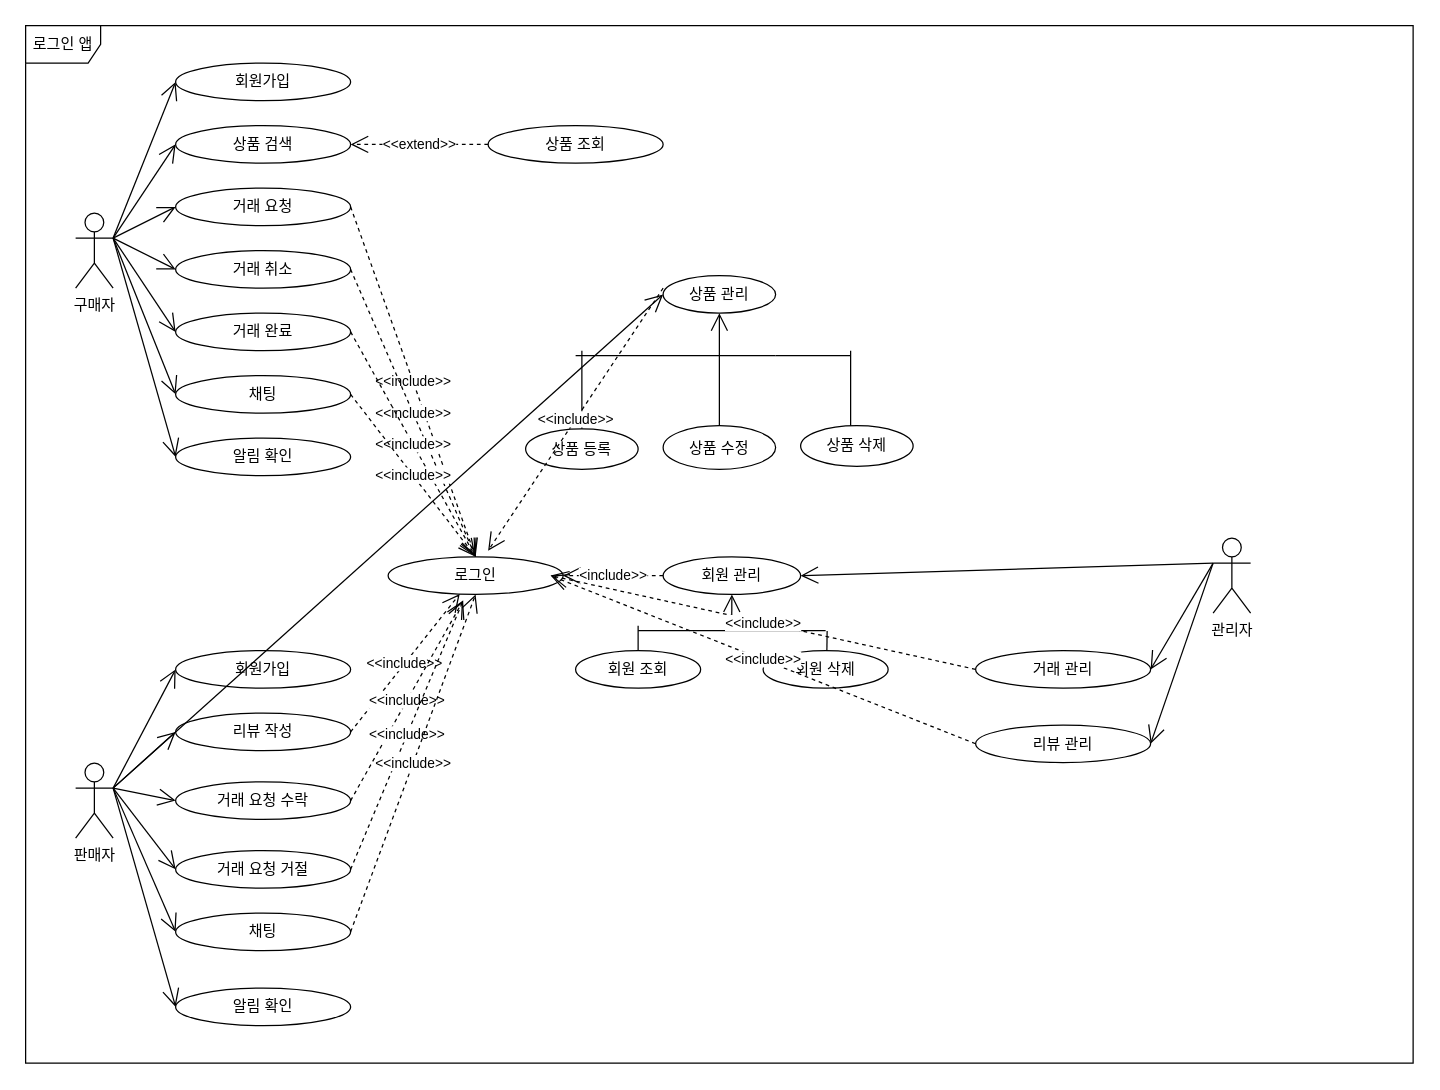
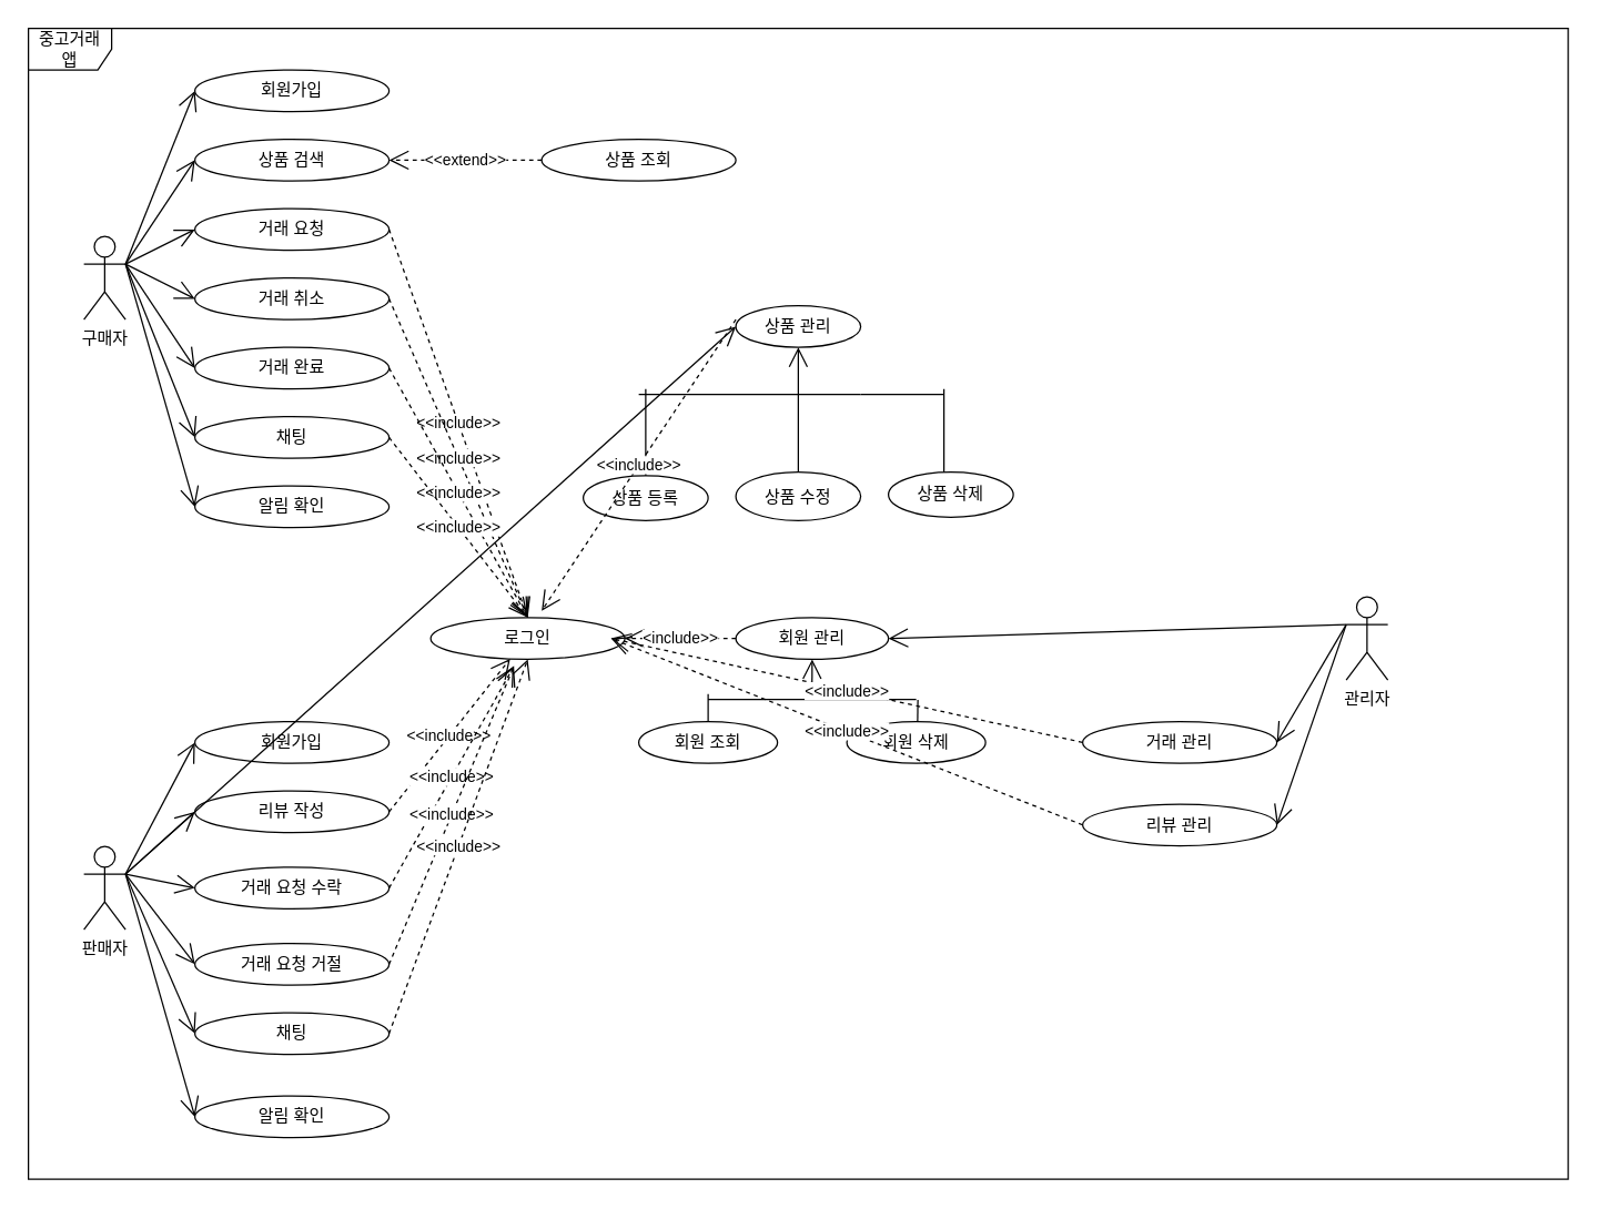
  <mxCell id="0" />
  <mxCell id="1" parent="0" />
  <mxCell id="2" value="구매자" style="shape=umlActor;verticalLabelPosition=bottom;verticalAlign=top;html=1;" vertex="1" parent="1"><mxGeometry x="60" y="170" width="30" height="60" as="geometry" /></mxCell>
  <mxCell id="3" value="회원가입" style="ellipse;whiteSpace=wrap;html=1;" vertex="1" parent="1"><mxGeometry x="140" y="50" width="140" height="30" as="geometry" /></mxCell>
  <mxCell id="4" value="상품 검색" style="ellipse;whiteSpace=wrap;html=1;" vertex="1" parent="1"><mxGeometry x="140" y="100" width="140" height="30" as="geometry" /></mxCell>
  <mxCell id="5" value="상품 조회" style="ellipse;whiteSpace=wrap;html=1;" vertex="1" parent="1"><mxGeometry x="390" y="100" width="140" height="30" as="geometry" /></mxCell>
  <mxCell id="6" value="거래 요청" style="ellipse;whiteSpace=wrap;html=1;" vertex="1" parent="1"><mxGeometry x="140" y="150" width="140" height="30" as="geometry" /></mxCell>
  <mxCell id="7" value="거래 취소" style="ellipse;whiteSpace=wrap;html=1;" vertex="1" parent="1"><mxGeometry x="140" y="200" width="140" height="30" as="geometry" /></mxCell>
  <mxCell id="8" value="거래 완료" style="ellipse;whiteSpace=wrap;html=1;" vertex="1" parent="1"><mxGeometry x="140" y="250" width="140" height="30" as="geometry" /></mxCell>
  <mxCell id="9" value="채팅" style="ellipse;whiteSpace=wrap;html=1;" vertex="1" parent="1"><mxGeometry x="140" y="300" width="140" height="30" as="geometry" /></mxCell>
  <mxCell id="10" value="알림 확인" style="ellipse;whiteSpace=wrap;html=1;" vertex="1" parent="1"><mxGeometry x="140" y="350" width="140" height="30" as="geometry" /></mxCell>
  <mxCell id="11" value="판매자" style="shape=umlActor;verticalLabelPosition=bottom;verticalAlign=top;html=1;" vertex="1" parent="1"><mxGeometry x="60" y="610" width="30" height="60" as="geometry" /></mxCell>
  <mxCell id="12" value="상품 등록" style="ellipse;whiteSpace=wrap;html=1;" vertex="1" parent="1"><mxGeometry x="420" y="342.5" width="90" height="32.5" as="geometry" /></mxCell>
  <mxCell id="13" value="거래 요청 거절" style="ellipse;whiteSpace=wrap;html=1;" vertex="1" parent="1"><mxGeometry x="140" y="680" width="140" height="30" as="geometry" /></mxCell>
  <mxCell id="14" value="상품 삭제" style="ellipse;whiteSpace=wrap;html=1;" vertex="1" parent="1"><mxGeometry x="640" y="340" width="90" height="32.5" as="geometry" /></mxCell>
  <mxCell id="15" value="거래 요청 수락" style="ellipse;whiteSpace=wrap;html=1;" vertex="1" parent="1"><mxGeometry x="140" y="625" width="140" height="30" as="geometry" /></mxCell>
  <mxCell id="16" value="상품 수정" style="ellipse;whiteSpace=wrap;html=1;" vertex="1" parent="1"><mxGeometry x="530" y="340" width="90" height="35" as="geometry" /></mxCell>
  <mxCell id="17" value="채팅" style="ellipse;whiteSpace=wrap;html=1;" vertex="1" parent="1"><mxGeometry x="140" y="730" width="140" height="30" as="geometry" /></mxCell>
  <mxCell id="18" value="알림 확인" style="ellipse;whiteSpace=wrap;html=1;" vertex="1" parent="1"><mxGeometry x="140" y="790" width="140" height="30" as="geometry" /></mxCell>
  <mxCell id="19" value="관리자" style="shape=umlActor;verticalLabelPosition=bottom;verticalAlign=top;html=1;" vertex="1" parent="1"><mxGeometry x="970" y="430" width="30" height="60" as="geometry" /></mxCell>
  <mxCell id="20" value="회원 관리" style="ellipse;whiteSpace=wrap;html=1;" vertex="1" parent="1"><mxGeometry x="530" y="445" width="110" height="30" as="geometry" /></mxCell>
  <mxCell id="21" value="상품 관리" style="ellipse;whiteSpace=wrap;html=1;" vertex="1" parent="1"><mxGeometry x="530" y="220" width="90" height="30" as="geometry" /></mxCell>
  <mxCell id="22" value="거래 관리" style="ellipse;whiteSpace=wrap;html=1;" vertex="1" parent="1"><mxGeometry x="780" y="520" width="140" height="30" as="geometry" /></mxCell>
  <mxCell id="23" value="리뷰 관리" style="ellipse;whiteSpace=wrap;html=1;" vertex="1" parent="1"><mxGeometry x="780" y="579.5" width="140" height="30" as="geometry" /></mxCell>
  <mxCell id="24" value="리뷰 작성" style="ellipse;whiteSpace=wrap;html=1;" vertex="1" parent="1"><mxGeometry x="140" y="570" width="140" height="30" as="geometry" /></mxCell>
  <mxCell id="25" value="회원가입" style="ellipse;whiteSpace=wrap;html=1;" vertex="1" parent="1"><mxGeometry x="140" y="520" width="140" height="30" as="geometry" /></mxCell>
  <mxCell id="26" value="" style="endArrow=open;endFill=1;endSize=12;html=1;rounded=0;exitX=0.5;exitY=0;exitDx=0;exitDy=0;entryX=0.5;entryY=1;entryDx=0;entryDy=0;" edge="1" parent="1" source="16" target="21"><mxGeometry width="160" relative="1" as="geometry"><mxPoint x="540" y="280" as="sourcePoint" /><mxPoint x="700" y="280" as="targetPoint" /></mxGeometry></mxCell>
  <mxCell id="27" value="" style="line;strokeWidth=1;fillColor=none;align=left;verticalAlign=middle;spacingTop=-1;spacingLeft=3;spacingRight=3;rotatable=0;labelPosition=right;points=[];portConstraint=eastwest;strokeColor=inherit;" vertex="1" parent="1"><mxGeometry x="460" y="280" width="160" height="8" as="geometry" /></mxCell>
  <mxCell id="28" value="" style="endArrow=none;html=1;rounded=0;exitX=0.5;exitY=0;exitDx=0;exitDy=0;" edge="1" parent="1" source="12"><mxGeometry width="50" height="50" relative="1" as="geometry"><mxPoint x="390" y="330" as="sourcePoint" /><mxPoint x="465" y="280" as="targetPoint" /><Array as="points"><mxPoint x="465" y="300" /></Array></mxGeometry></mxCell>
  <mxCell id="29" value="" style="line;strokeWidth=1;fillColor=none;align=left;verticalAlign=middle;spacingTop=-1;spacingLeft=3;spacingRight=3;rotatable=0;labelPosition=right;points=[];portConstraint=eastwest;strokeColor=inherit;" vertex="1" parent="1"><mxGeometry x="620" y="280" width="60" height="8" as="geometry" /></mxCell>
  <mxCell id="30" value="" style="endArrow=none;html=1;rounded=0;" edge="1" parent="1"><mxGeometry width="50" height="50" relative="1" as="geometry"><mxPoint x="680" y="340" as="sourcePoint" /><mxPoint x="680" y="280" as="targetPoint" /><Array as="points" /></mxGeometry></mxCell>
  <mxCell id="31" value="" style="endArrow=open;endFill=1;endSize=12;html=1;rounded=0;exitX=0;exitY=0.333;exitDx=0;exitDy=0;exitPerimeter=0;entryX=1;entryY=0.5;entryDx=0;entryDy=0;" edge="1" parent="1" source="19" target="20"><mxGeometry width="160" relative="1" as="geometry"><mxPoint x="740" y="440" as="sourcePoint" /><mxPoint x="900" y="440" as="targetPoint" /></mxGeometry></mxCell>
  <mxCell id="32" value="" style="endArrow=open;endFill=1;endSize=12;html=1;rounded=0;entryX=1;entryY=0.5;entryDx=0;entryDy=0;" edge="1" parent="1" target="22"><mxGeometry width="160" relative="1" as="geometry"><mxPoint x="970" y="450" as="sourcePoint" /><mxPoint x="830" y="420" as="targetPoint" /></mxGeometry></mxCell>
  <mxCell id="33" value="" style="endArrow=open;endFill=1;endSize=12;html=1;rounded=0;entryX=1;entryY=0.5;entryDx=0;entryDy=0;exitX=0;exitY=0.333;exitDx=0;exitDy=0;exitPerimeter=0;" edge="1" parent="1" source="19" target="23"><mxGeometry width="160" relative="1" as="geometry"><mxPoint x="970" y="460" as="sourcePoint" /><mxPoint x="830" y="650" as="targetPoint" /></mxGeometry></mxCell>
  <mxCell id="34" value="" style="endArrow=open;endFill=1;endSize=12;html=1;rounded=0;exitX=1;exitY=0.333;exitDx=0;exitDy=0;exitPerimeter=0;entryX=0;entryY=0.5;entryDx=0;entryDy=0;" edge="1" parent="1" source="2" target="3"><mxGeometry width="160" relative="1" as="geometry"><mxPoint x="130" y="200" as="sourcePoint" /><mxPoint x="290" y="200" as="targetPoint" /></mxGeometry></mxCell>
  <mxCell id="35" value="" style="endArrow=open;endFill=1;endSize=12;html=1;rounded=0;entryX=0;entryY=0.5;entryDx=0;entryDy=0;" edge="1" parent="1" target="4"><mxGeometry width="160" relative="1" as="geometry"><mxPoint x="90" y="190" as="sourcePoint" /><mxPoint x="290" y="200" as="targetPoint" /></mxGeometry></mxCell>
  <mxCell id="36" value="" style="endArrow=open;endFill=1;endSize=12;html=1;rounded=0;exitX=1;exitY=0.333;exitDx=0;exitDy=0;exitPerimeter=0;entryX=0;entryY=0.5;entryDx=0;entryDy=0;" edge="1" parent="1" source="2" target="6"><mxGeometry width="160" relative="1" as="geometry"><mxPoint x="130" y="200" as="sourcePoint" /><mxPoint x="290" y="200" as="targetPoint" /></mxGeometry></mxCell>
  <mxCell id="37" value="" style="endArrow=open;endFill=1;endSize=12;html=1;rounded=0;exitX=1;exitY=0.333;exitDx=0;exitDy=0;exitPerimeter=0;entryX=0;entryY=0.5;entryDx=0;entryDy=0;" edge="1" parent="1" source="2" target="7"><mxGeometry width="160" relative="1" as="geometry"><mxPoint x="130" y="200" as="sourcePoint" /><mxPoint x="290" y="200" as="targetPoint" /></mxGeometry></mxCell>
  <mxCell id="38" value="" style="endArrow=open;endFill=1;endSize=12;html=1;rounded=0;entryX=0;entryY=0.5;entryDx=0;entryDy=0;" edge="1" parent="1" target="8"><mxGeometry width="160" relative="1" as="geometry"><mxPoint x="90" y="190" as="sourcePoint" /><mxPoint x="290" y="200" as="targetPoint" /></mxGeometry></mxCell>
  <mxCell id="39" value="" style="endArrow=open;endFill=1;endSize=12;html=1;rounded=0;exitX=1;exitY=0.333;exitDx=0;exitDy=0;exitPerimeter=0;entryX=0;entryY=0.5;entryDx=0;entryDy=0;" edge="1" parent="1" source="2" target="9"><mxGeometry width="160" relative="1" as="geometry"><mxPoint x="130" y="200" as="sourcePoint" /><mxPoint x="290" y="200" as="targetPoint" /></mxGeometry></mxCell>
  <mxCell id="40" value="" style="endArrow=open;endFill=1;endSize=12;html=1;rounded=0;exitX=1;exitY=0.333;exitDx=0;exitDy=0;exitPerimeter=0;entryX=0;entryY=0.5;entryDx=0;entryDy=0;" edge="1" parent="1" source="2" target="10"><mxGeometry width="160" relative="1" as="geometry"><mxPoint x="130" y="200" as="sourcePoint" /><mxPoint x="310" y="260" as="targetPoint" /><Array as="points" /></mxGeometry></mxCell>
  <mxCell id="41" value="" style="endArrow=open;endFill=1;endSize=12;html=1;rounded=0;exitX=1;exitY=0.333;exitDx=0;exitDy=0;exitPerimeter=0;entryX=0;entryY=0.5;entryDx=0;entryDy=0;" edge="1" parent="1" source="11" target="25"><mxGeometry width="160" relative="1" as="geometry"><mxPoint x="130" y="700" as="sourcePoint" /><mxPoint x="290" y="700" as="targetPoint" /></mxGeometry></mxCell>
  <mxCell id="42" value="" style="endArrow=open;endFill=1;endSize=12;html=1;rounded=0;entryX=0;entryY=0.5;entryDx=0;entryDy=0;" edge="1" parent="1" target="24"><mxGeometry width="160" relative="1" as="geometry"><mxPoint x="90" y="630" as="sourcePoint" /><mxPoint x="290" y="700" as="targetPoint" /></mxGeometry></mxCell>
  <mxCell id="43" value="" style="endArrow=open;endFill=1;endSize=12;html=1;rounded=0;exitX=1;exitY=0.333;exitDx=0;exitDy=0;exitPerimeter=0;entryX=0;entryY=0.5;entryDx=0;entryDy=0;" edge="1" parent="1" source="11" target="15"><mxGeometry width="160" relative="1" as="geometry"><mxPoint x="130" y="700" as="sourcePoint" /><mxPoint x="290" y="700" as="targetPoint" /></mxGeometry></mxCell>
  <mxCell id="44" value="" style="endArrow=open;endFill=1;endSize=12;html=1;rounded=0;entryX=0;entryY=0.5;entryDx=0;entryDy=0;" edge="1" parent="1" target="13"><mxGeometry width="160" relative="1" as="geometry"><mxPoint x="90" y="630" as="sourcePoint" /><mxPoint x="290" y="700" as="targetPoint" /></mxGeometry></mxCell>
  <mxCell id="45" value="" style="endArrow=open;endFill=1;endSize=12;html=1;rounded=0;entryX=0;entryY=0.5;entryDx=0;entryDy=0;" edge="1" parent="1" target="17"><mxGeometry width="160" relative="1" as="geometry"><mxPoint x="90" y="630" as="sourcePoint" /><mxPoint x="290" y="700" as="targetPoint" /></mxGeometry></mxCell>
  <mxCell id="46" value="" style="endArrow=open;endFill=1;endSize=12;html=1;rounded=0;exitX=1;exitY=0.333;exitDx=0;exitDy=0;exitPerimeter=0;entryX=0;entryY=0.5;entryDx=0;entryDy=0;" edge="1" parent="1" source="11" target="18"><mxGeometry width="160" relative="1" as="geometry"><mxPoint x="130" y="700" as="sourcePoint" /><mxPoint x="290" y="700" as="targetPoint" /></mxGeometry></mxCell>
  <mxCell id="47" value="회원 삭제" style="ellipse;whiteSpace=wrap;html=1;" vertex="1" parent="1"><mxGeometry x="610" y="520" width="100" height="30" as="geometry" /></mxCell>
  <mxCell id="48" value="" style="line;strokeWidth=1;fillColor=none;align=left;verticalAlign=middle;spacingTop=-1;spacingLeft=3;spacingRight=3;rotatable=0;labelPosition=right;points=[];portConstraint=eastwest;strokeColor=inherit;" vertex="1" parent="1"><mxGeometry x="510" y="500" width="150" height="8" as="geometry" /></mxCell>
  <mxCell id="49" value="" style="endArrow=none;html=1;rounded=0;exitX=0.5;exitY=0;exitDx=0;exitDy=0;" edge="1" parent="1" source="53"><mxGeometry width="50" height="50" relative="1" as="geometry"><mxPoint x="511" y="550" as="sourcePoint" /><mxPoint x="510" y="500" as="targetPoint" /></mxGeometry></mxCell>
  <mxCell id="50" value="" style="endArrow=none;html=1;rounded=0;entryX=1.008;entryY=0.542;entryDx=0;entryDy=0;entryPerimeter=0;" edge="1" parent="1" target="48"><mxGeometry width="50" height="50" relative="1" as="geometry"><mxPoint x="661" y="520" as="sourcePoint" /><mxPoint x="520" y="504" as="targetPoint" /><Array as="points" /></mxGeometry></mxCell>
  <mxCell id="51" value="" style="endArrow=open;endFill=1;endSize=12;html=1;rounded=0;exitX=0.499;exitY=0.319;exitDx=0;exitDy=0;exitPerimeter=0;entryX=0.5;entryY=1;entryDx=0;entryDy=0;" edge="1" parent="1" source="48" target="20"><mxGeometry width="160" relative="1" as="geometry"><mxPoint x="880" y="400" as="sourcePoint" /><mxPoint x="1040" y="400" as="targetPoint" /></mxGeometry></mxCell>
  <mxCell id="52" value="" style="endArrow=none;html=1;rounded=0;entryX=0.5;entryY=0;entryDx=0;entryDy=0;" edge="1" parent="1" target="53"><mxGeometry width="50" height="50" relative="1" as="geometry"><mxPoint x="511" y="550" as="sourcePoint" /><mxPoint x="470" y="550" as="targetPoint" /></mxGeometry></mxCell>
  <mxCell id="53" value="회원 조회" style="ellipse;whiteSpace=wrap;html=1;" vertex="1" parent="1"><mxGeometry x="460" y="520" width="100" height="30" as="geometry" /></mxCell>
  <mxCell id="54" value="&amp;lt;&amp;lt;extend&amp;gt;&amp;gt;" style="endArrow=open;endSize=12;dashed=1;html=1;rounded=0;exitX=0;exitY=0.5;exitDx=0;exitDy=0;entryX=1;entryY=0.5;entryDx=0;entryDy=0;" edge="1" parent="1" source="5" target="4"><mxGeometry width="160" relative="1" as="geometry"><mxPoint x="300" y="180" as="sourcePoint" /><mxPoint x="460" y="180" as="targetPoint" /><Array as="points" /></mxGeometry></mxCell>
  <mxCell id="55" value="로그인" style="ellipse;whiteSpace=wrap;html=1;" vertex="1" parent="1"><mxGeometry x="310" y="445" width="140" height="30" as="geometry" /></mxCell>
  <mxCell id="56" value="" style="endArrow=open;endFill=1;endSize=12;html=1;rounded=0;exitX=1;exitY=0.333;exitDx=0;exitDy=0;exitPerimeter=0;" edge="1" parent="1" source="11"><mxGeometry width="160" relative="1" as="geometry"><mxPoint x="40" y="360" as="sourcePoint" /><mxPoint x="530" y="235" as="targetPoint" /></mxGeometry></mxCell>
  <mxCell id="57" value="&amp;lt;&amp;lt;include&amp;gt;&amp;gt;" style="endArrow=open;endSize=12;dashed=1;html=1;rounded=0;" edge="1" parent="1"><mxGeometry width="160" relative="1" as="geometry"><mxPoint x="530" y="230" as="sourcePoint" /><mxPoint x="390" y="440" as="targetPoint" /></mxGeometry></mxCell>
  <mxCell id="58" value="&amp;lt;&amp;lt;include&amp;gt;&amp;gt;" style="endArrow=open;endSize=12;dashed=1;html=1;rounded=0;exitX=1;exitY=0.5;exitDx=0;exitDy=0;entryX=0.5;entryY=0;entryDx=0;entryDy=0;" edge="1" parent="1" source="6" target="55"><mxGeometry width="160" relative="1" as="geometry"><mxPoint x="200" y="500" as="sourcePoint" /><mxPoint x="360" y="500" as="targetPoint" /></mxGeometry></mxCell>
  <mxCell id="59" value="&amp;lt;&amp;lt;include&amp;gt;&amp;gt;" style="endArrow=open;endSize=12;dashed=1;html=1;rounded=0;exitX=1;exitY=0.5;exitDx=0;exitDy=0;entryX=0.5;entryY=0;entryDx=0;entryDy=0;" edge="1" parent="1" source="7" target="55"><mxGeometry width="160" relative="1" as="geometry"><mxPoint x="200" y="500" as="sourcePoint" /><mxPoint x="360" y="500" as="targetPoint" /></mxGeometry></mxCell>
  <mxCell id="60" value="&amp;lt;&amp;lt;include&amp;gt;&amp;gt;" style="endArrow=open;endSize=12;dashed=1;html=1;rounded=0;exitX=1;exitY=0.5;exitDx=0;exitDy=0;entryX=0.5;entryY=0;entryDx=0;entryDy=0;" edge="1" parent="1" source="8" target="55"><mxGeometry width="160" relative="1" as="geometry"><mxPoint x="200" y="500" as="sourcePoint" /><mxPoint x="360" y="500" as="targetPoint" /></mxGeometry></mxCell>
  <mxCell id="61" value="&amp;lt;&amp;lt;include&amp;gt;&amp;gt;" style="endArrow=open;endSize=12;dashed=1;html=1;rounded=0;exitX=1;exitY=0.5;exitDx=0;exitDy=0;entryX=0.5;entryY=0;entryDx=0;entryDy=0;" edge="1" parent="1" source="9" target="55"><mxGeometry width="160" relative="1" as="geometry"><mxPoint x="200" y="500" as="sourcePoint" /><mxPoint x="360" y="500" as="targetPoint" /></mxGeometry></mxCell>
  <mxCell id="62" value="&amp;lt;&amp;lt;include&amp;gt;&amp;gt;" style="endArrow=open;endSize=12;dashed=1;html=1;rounded=0;exitX=1;exitY=0.5;exitDx=0;exitDy=0;entryX=0.409;entryY=0.99;entryDx=0;entryDy=0;entryPerimeter=0;" edge="1" parent="1" source="24" target="55"><mxGeometry width="160" relative="1" as="geometry"><mxPoint x="200" y="500" as="sourcePoint" /><mxPoint x="360" y="500" as="targetPoint" /></mxGeometry></mxCell>
  <mxCell id="63" value="&amp;lt;&amp;lt;include&amp;gt;&amp;gt;" style="endArrow=open;endSize=12;dashed=1;html=1;rounded=0;exitX=1;exitY=0.5;exitDx=0;exitDy=0;" edge="1" parent="1" source="15"><mxGeometry width="160" relative="1" as="geometry"><mxPoint x="200" y="500" as="sourcePoint" /><mxPoint x="370" y="480" as="targetPoint" /></mxGeometry></mxCell>
  <mxCell id="64" value="&amp;lt;&amp;lt;include&amp;gt;&amp;gt;" style="endArrow=open;endSize=12;dashed=1;html=1;rounded=0;exitX=1;exitY=0.5;exitDx=0;exitDy=0;" edge="1" parent="1" source="13"><mxGeometry width="160" relative="1" as="geometry"><mxPoint x="200" y="500" as="sourcePoint" /><mxPoint x="370" y="480" as="targetPoint" /></mxGeometry></mxCell>
  <mxCell id="65" value="&amp;lt;&amp;lt;include&amp;gt;&amp;gt;" style="endArrow=open;endSize=12;dashed=1;html=1;rounded=0;exitX=1;exitY=0.5;exitDx=0;exitDy=0;entryX=0.5;entryY=1;entryDx=0;entryDy=0;" edge="1" parent="1" source="17" target="55"><mxGeometry width="160" relative="1" as="geometry"><mxPoint x="200" y="500" as="sourcePoint" /><mxPoint x="360" y="500" as="targetPoint" /></mxGeometry></mxCell>
  <mxCell id="66" value="&amp;lt;include&amp;gt;&amp;gt;" style="endArrow=open;endSize=12;dashed=1;html=1;rounded=0;exitX=0;exitY=0.5;exitDx=0;exitDy=0;entryX=1;entryY=0.5;entryDx=0;entryDy=0;" edge="1" parent="1" source="20" target="55"><mxGeometry width="160" relative="1" as="geometry"><mxPoint x="470" y="650" as="sourcePoint" /><mxPoint x="630" y="650" as="targetPoint" /></mxGeometry></mxCell>
  <mxCell id="67" value="&amp;lt;&amp;lt;include&amp;gt;&amp;gt;" style="endArrow=open;endSize=12;dashed=1;html=1;rounded=0;exitX=0;exitY=0.5;exitDx=0;exitDy=0;" edge="1" parent="1" source="22"><mxGeometry width="160" relative="1" as="geometry"><mxPoint x="470" y="650" as="sourcePoint" /><mxPoint x="440" y="460" as="targetPoint" /></mxGeometry></mxCell>
  <mxCell id="68" value="&amp;lt;&amp;lt;include&amp;gt;&amp;gt;" style="endArrow=open;endSize=12;dashed=1;html=1;rounded=0;exitX=0;exitY=0.5;exitDx=0;exitDy=0;" edge="1" parent="1" source="23"><mxGeometry width="160" relative="1" as="geometry"><mxPoint x="470" y="650" as="sourcePoint" /><mxPoint x="440" y="460" as="targetPoint" /></mxGeometry></mxCell>
- <mxCell id="69" value="로그인 앱" style="shape=umlFrame;whiteSpace=wrap;html=1;pointerEvents=0;" vertex="1" parent="1"><mxGeometry x="20" y="20" width="1110" height="830" as="geometry" /></mxCell>
+ <mxCell id="69" value="중고거래 앱" style="shape=umlFrame;whiteSpace=wrap;html=1;pointerEvents=0;" vertex="1" parent="1"><mxGeometry x="20" y="20" width="1110" height="830" as="geometry" /></mxCell>
